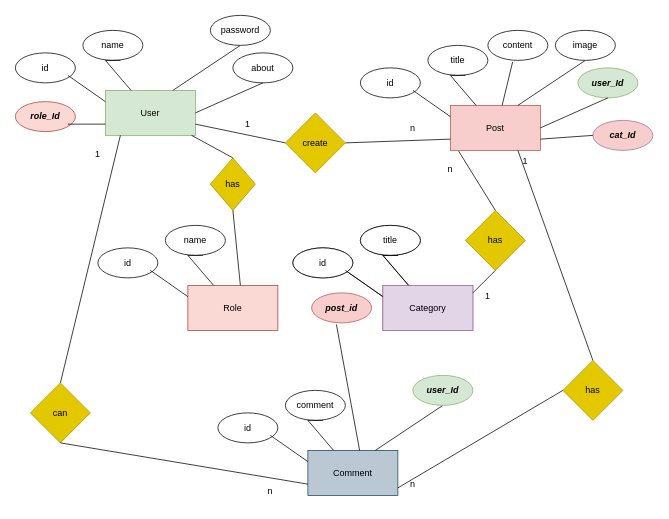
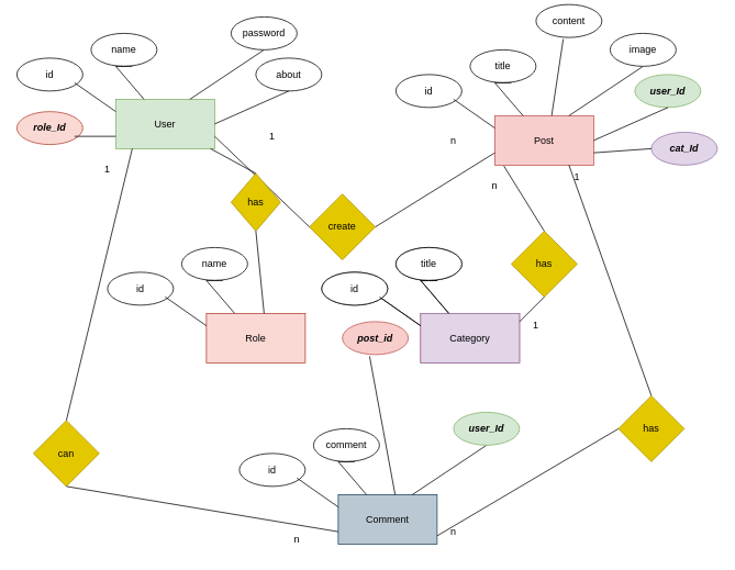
  <mxCell id="0" />
  <mxCell id="1" parent="0" />
  <mxCell id="2" value="User" style="rounded=0;whiteSpace=wrap;html=1;fillColor=#d5e8d4;strokeColor=#82b366;" vertex="1" parent="1"><mxGeometry x="140" y="120" width="120" height="60" as="geometry" /></mxCell>
  <mxCell id="3" value="id" style="ellipse;whiteSpace=wrap;html=1;" vertex="1" parent="1"><mxGeometry y="70" width="80" height="40" as="geometry" x="20" /></mxCell>
  <mxCell id="4" value="" style="endArrow=none;html=1;rounded=0;exitX=0;exitY=0.25;exitDx=0;exitDy=0;" edge="1" parent="1" source="2"><mxGeometry width="50" height="50" relative="1" as="geometry"><mxPoint x="380" y="180" as="sourcePoint" /><mxPoint x="90" y="100" as="targetPoint" /><Array as="points"><mxPoint x="90" y="100" /></Array></mxGeometry></mxCell>
  <mxCell id="5" value="name" style="ellipse;whiteSpace=wrap;html=1;" vertex="1" parent="1"><mxGeometry x="110" y="40" width="80" height="40" as="geometry" /></mxCell>
  <mxCell id="6" value="" style="endArrow=none;html=1;rounded=0;exitX=0.75;exitY=0;exitDx=0;exitDy=0;" edge="1" parent="1" source="2"><mxGeometry width="50" height="50" relative="1" as="geometry"><mxPoint x="370" y="95" as="sourcePoint" /><mxPoint x="320" y="60" as="targetPoint" /><Array as="points"><mxPoint x="320" y="60" /></Array></mxGeometry></mxCell>
  <mxCell id="7" value="password" style="ellipse;whiteSpace=wrap;html=1;" vertex="1" parent="1"><mxGeometry x="280" y="20" width="80" height="40" as="geometry" /></mxCell>
  <mxCell id="8" value="" style="endArrow=none;html=1;rounded=0;" edge="1" parent="1" source="2"><mxGeometry width="50" height="50" relative="1" as="geometry"><mxPoint x="190" y="115" as="sourcePoint" /><mxPoint x="160" y="80" as="targetPoint" /><Array as="points"><mxPoint x="140" y="80" /><mxPoint x="160" y="80" /></Array></mxGeometry></mxCell>
  <mxCell id="9" value="about" style="ellipse;whiteSpace=wrap;html=1;" vertex="1" parent="1"><mxGeometry x="310" y="70" width="80" height="40" as="geometry" /></mxCell>
  <mxCell id="10" value="" style="endArrow=none;html=1;rounded=0;exitX=1;exitY=0.5;exitDx=0;exitDy=0;" edge="1" parent="1" source="2"><mxGeometry width="50" height="50" relative="1" as="geometry"><mxPoint x="260" y="170" as="sourcePoint" /><mxPoint x="350" y="110" as="targetPoint" /><Array as="points"><mxPoint x="350" y="110" /></Array></mxGeometry></mxCell>
  <mxCell id="11" value="Post" style="rounded=0;whiteSpace=wrap;html=1;fillColor=#f8cecc;strokeColor=#b85450;" vertex="1" parent="1"><mxGeometry x="600" y="140" width="120" height="60" as="geometry" /></mxCell>
  <mxCell id="12" value="id" style="ellipse;whiteSpace=wrap;html=1;" vertex="1" parent="1"><mxGeometry x="480" y="90" width="80" height="40" as="geometry" /></mxCell>
  <mxCell id="13" value="" style="endArrow=none;html=1;rounded=0;exitX=0;exitY=0.25;exitDx=0;exitDy=0;" edge="1" parent="1" source="11"><mxGeometry width="50" height="50" relative="1" as="geometry"><mxPoint x="840" y="200" as="sourcePoint" /><mxPoint x="550" y="120" as="targetPoint" /><Array as="points"><mxPoint x="550" y="120" /></Array></mxGeometry></mxCell>
  <mxCell id="14" value="title" style="ellipse;whiteSpace=wrap;html=1;" vertex="1" parent="1"><mxGeometry x="570" y="60" width="80" height="40" as="geometry" /></mxCell>
  <mxCell id="15" value="" style="endArrow=none;html=1;rounded=0;exitX=0.75;exitY=0;exitDx=0;exitDy=0;" edge="1" parent="1" source="11"><mxGeometry width="50" height="50" relative="1" as="geometry"><mxPoint x="830" y="115" as="sourcePoint" /><mxPoint x="780" y="80" as="targetPoint" /><Array as="points"><mxPoint x="780" y="80" /></Array></mxGeometry></mxCell>
  <mxCell id="16" value="image" style="ellipse;whiteSpace=wrap;html=1;" vertex="1" parent="1"><mxGeometry x="740" y="40" width="80" height="40" as="geometry" /></mxCell>
  <mxCell id="17" value="" style="endArrow=none;html=1;rounded=0;" edge="1" parent="1" source="11"><mxGeometry width="50" height="50" relative="1" as="geometry"><mxPoint x="650" y="135" as="sourcePoint" /><mxPoint x="620" y="100" as="targetPoint" /><Array as="points"><mxPoint x="600" y="100" /><mxPoint x="620" y="100" /></Array></mxGeometry></mxCell>
- <mxCell id="18" value="content" style="ellipse;whiteSpace=wrap;html=1;" vertex="1" parent="1"><mxGeometry x="650" y="40" width="80" height="40" as="geometry" /></mxCell>
+ <mxCell id="18" value="content" style="ellipse;whiteSpace=wrap;html=1;" vertex="1" parent="1"><mxGeometry x="650" y="5" width="80" height="40" as="geometry" /></mxCell>
  <mxCell id="19" value="" style="endArrow=none;html=1;rounded=0;entryX=0.413;entryY=1.05;entryDx=0;entryDy=0;entryPerimeter=0;exitX=0.575;exitY=0;exitDx=0;exitDy=0;exitPerimeter=0;" edge="1" parent="1" source="11" target="18"><mxGeometry width="50" height="50" relative="1" as="geometry"><mxPoint x="840" y="200" as="sourcePoint" /><mxPoint x="890" y="150" as="targetPoint" /><Array as="points" /></mxGeometry></mxCell>
  <mxCell id="20" value="&lt;b&gt;&lt;i&gt;user_Id&lt;/i&gt;&lt;/b&gt;" style="ellipse;whiteSpace=wrap;html=1;fillColor=#d5e8d4;strokeColor=#82b366;" vertex="1" parent="1"><mxGeometry x="770" y="90" width="80" height="40" as="geometry" /></mxCell>
  <mxCell id="21" value="" style="endArrow=none;html=1;rounded=0;exitX=1;exitY=0.5;exitDx=0;exitDy=0;" edge="1" parent="1" source="11"><mxGeometry width="50" height="50" relative="1" as="geometry"><mxPoint x="720" y="190" as="sourcePoint" /><mxPoint x="810" y="130" as="targetPoint" /><Array as="points"><mxPoint x="810" y="130" /></Array></mxGeometry></mxCell>
- <mxCell id="22" value="&lt;b&gt;&lt;i&gt;cat_Id&lt;/i&gt;&lt;/b&gt;" style="ellipse;whiteSpace=wrap;html=1;fillColor=#f8cecc;strokeColor=#9673a6;" vertex="1" parent="1"><mxGeometry x="790" y="160" width="80" height="40" as="geometry" /></mxCell>
+ <mxCell id="22" value="&lt;b&gt;&lt;i&gt;cat_Id&lt;/i&gt;&lt;/b&gt;" style="ellipse;whiteSpace=wrap;html=1;fillColor=#e1d5e7;strokeColor=#9673a6;" vertex="1" parent="1"><mxGeometry x="790" y="160" width="80" height="40" as="geometry" /></mxCell>
  <mxCell id="23" value="" style="endArrow=none;html=1;rounded=0;exitX=1;exitY=0.75;exitDx=0;exitDy=0;entryX=0;entryY=0.5;entryDx=0;entryDy=0;" edge="1" parent="1" source="11" target="22"><mxGeometry width="50" height="50" relative="1" as="geometry"><mxPoint x="740" y="240" as="sourcePoint" /><mxPoint x="830" y="200" as="targetPoint" /><Array as="points"><mxPoint x="790" y="180" /></Array></mxGeometry></mxCell>
- <mxCell id="24" value="create" style="rhombus;whiteSpace=wrap;html=1;fillColor=#e3c800;fontColor=#000000;strokeColor=#B09500;" vertex="1" parent="1"><mxGeometry x="380" y="150" width="80" height="80" as="geometry" /></mxCell>
+ <mxCell id="24" value="create" style="rhombus;whiteSpace=wrap;html=1;fillColor=#e3c800;fontColor=#000000;strokeColor=#B09500;" vertex="1" parent="1"><mxGeometry x="375" y="235" width="80" height="80" as="geometry" /></mxCell>
  <mxCell id="25" value="" style="endArrow=none;html=1;rounded=0;exitX=1;exitY=0.75;exitDx=0;exitDy=0;entryX=0;entryY=0.5;entryDx=0;entryDy=0;" edge="1" parent="1" source="2" target="24"><mxGeometry width="50" height="50" relative="1" as="geometry"><mxPoint x="295" y="220" as="sourcePoint" /><mxPoint x="345" y="170" as="targetPoint" /></mxGeometry></mxCell>
  <mxCell id="26" value="" style="endArrow=none;html=1;rounded=0;exitX=1;exitY=0.5;exitDx=0;exitDy=0;entryX=0;entryY=0.5;entryDx=0;entryDy=0;" edge="1" parent="1" source="24"><mxGeometry width="50" height="50" relative="1" as="geometry"><mxPoint x="480" y="160" as="sourcePoint" /><mxPoint x="600" y="185" as="targetPoint" /></mxGeometry></mxCell>
  <mxCell id="27" value="1" style="text;html=1;align=center;verticalAlign=middle;whiteSpace=wrap;rounded=0;" vertex="1" parent="1"><mxGeometry x="300" y="150" width="60" height="30" as="geometry" /></mxCell>
  <mxCell id="28" value="n" style="text;html=1;align=center;verticalAlign=middle;whiteSpace=wrap;rounded=0;" vertex="1" parent="1"><mxGeometry x="520" y="155" width="60" height="30" as="geometry" /></mxCell>
  <mxCell id="29" value="Comment" style="rounded=0;whiteSpace=wrap;html=1;fillColor=#bac8d3;strokeColor=#23445d;" vertex="1" parent="1"><mxGeometry x="410" y="600" width="120" height="60" as="geometry" /></mxCell>
  <mxCell id="30" value="id" style="ellipse;whiteSpace=wrap;html=1;" vertex="1" parent="1"><mxGeometry x="290" y="550" width="80" height="40" as="geometry" /></mxCell>
  <mxCell id="31" value="" style="endArrow=none;html=1;rounded=0;exitX=0;exitY=0.25;exitDx=0;exitDy=0;" edge="1" parent="1" source="29"><mxGeometry width="50" height="50" relative="1" as="geometry"><mxPoint x="650" y="660" as="sourcePoint" /><mxPoint x="360" y="580" as="targetPoint" /><Array as="points"><mxPoint x="360" y="580" /></Array></mxGeometry></mxCell>
  <mxCell id="32" value="comment" style="ellipse;whiteSpace=wrap;html=1;" vertex="1" parent="1"><mxGeometry x="380" y="520" width="80" height="40" as="geometry" /></mxCell>
  <mxCell id="33" value="" style="endArrow=none;html=1;rounded=0;exitX=0.75;exitY=0;exitDx=0;exitDy=0;" edge="1" parent="1" source="29"><mxGeometry width="50" height="50" relative="1" as="geometry"><mxPoint x="640" y="575" as="sourcePoint" /><mxPoint x="590" y="540" as="targetPoint" /><Array as="points"><mxPoint x="590" y="540" /></Array></mxGeometry></mxCell>
  <mxCell id="34" value="&lt;b&gt;&lt;i&gt;user_Id&lt;/i&gt;&lt;/b&gt;" style="ellipse;whiteSpace=wrap;html=1;fillColor=#d5e8d4;strokeColor=#82b366;" vertex="1" parent="1"><mxGeometry x="550" y="500" width="80" height="40" as="geometry" /></mxCell>
  <mxCell id="35" value="" style="endArrow=none;html=1;rounded=0;" edge="1" parent="1" source="29"><mxGeometry width="50" height="50" relative="1" as="geometry"><mxPoint x="460" y="595" as="sourcePoint" /><mxPoint x="430" y="560" as="targetPoint" /><Array as="points"><mxPoint x="410" y="560" /><mxPoint x="430" y="560" /></Array></mxGeometry></mxCell>
  <mxCell id="36" value="&lt;b&gt;&lt;i&gt;post_id&lt;/i&gt;&lt;/b&gt;" style="ellipse;whiteSpace=wrap;html=1;fillColor=#f8cecc;strokeColor=#b85450;" vertex="1" parent="1"><mxGeometry x="415" y="390" width="80" height="40" as="geometry" /></mxCell>
  <mxCell id="37" value="" style="endArrow=none;html=1;rounded=0;entryX=0.413;entryY=1.05;entryDx=0;entryDy=0;entryPerimeter=0;exitX=0.575;exitY=0;exitDx=0;exitDy=0;exitPerimeter=0;" edge="1" parent="1" source="29" target="36"><mxGeometry width="50" height="50" relative="1" as="geometry"><mxPoint x="650" y="660" as="sourcePoint" /><mxPoint x="700" y="610" as="targetPoint" /><Array as="points" /></mxGeometry></mxCell>
  <mxCell id="38" value="has" style="rhombus;whiteSpace=wrap;html=1;fillColor=#e3c800;fontColor=#000000;strokeColor=#B09500;" vertex="1" parent="1"><mxGeometry x="750" y="480" width="80" height="80" as="geometry" /></mxCell>
  <mxCell id="39" value="can" style="rhombus;whiteSpace=wrap;html=1;fillColor=#e3c800;fontColor=#000000;strokeColor=#B09500;" vertex="1" parent="1"><mxGeometry x="40" y="510" width="80" height="80" as="geometry" /></mxCell>
  <mxCell id="40" value="" style="endArrow=none;html=1;rounded=0;entryX=0.167;entryY=1;entryDx=0;entryDy=0;entryPerimeter=0;" edge="1" parent="1" target="2"><mxGeometry width="50" height="50" relative="1" as="geometry"><mxPoint x="80" y="510" as="sourcePoint" /><mxPoint x="130" y="460" as="targetPoint" /><Array as="points" /></mxGeometry></mxCell>
  <mxCell id="41" value="" style="endArrow=none;html=1;rounded=0;exitX=0;exitY=0.75;exitDx=0;exitDy=0;" edge="1" parent="1" source="29"><mxGeometry width="50" height="50" relative="1" as="geometry"><mxPoint x="30" y="640" as="sourcePoint" /><mxPoint x="80" y="590" as="targetPoint" /></mxGeometry></mxCell>
  <mxCell id="42" value="1" style="text;html=1;align=center;verticalAlign=middle;whiteSpace=wrap;rounded=0;" vertex="1" parent="1"><mxGeometry x="100" y="190" width="60" height="30" as="geometry" /></mxCell>
  <mxCell id="43" value="n" style="text;html=1;align=center;verticalAlign=middle;whiteSpace=wrap;rounded=0;" vertex="1" parent="1"><mxGeometry x="330" y="640" width="60" height="30" as="geometry" /></mxCell>
  <mxCell id="44" value="" style="endArrow=none;html=1;rounded=0;entryX=0;entryY=0.5;entryDx=0;entryDy=0;" edge="1" parent="1" target="38"><mxGeometry width="50" height="50" relative="1" as="geometry"><mxPoint x="530" y="650" as="sourcePoint" /><mxPoint x="740" y="530" as="targetPoint" /><Array as="points" /></mxGeometry></mxCell>
  <mxCell id="45" value="" style="endArrow=none;html=1;rounded=0;exitX=0.5;exitY=0;exitDx=0;exitDy=0;" edge="1" parent="1" source="38"><mxGeometry width="50" height="50" relative="1" as="geometry"><mxPoint x="640" y="250" as="sourcePoint" /><mxPoint x="690" y="200" as="targetPoint" /></mxGeometry></mxCell>
  <mxCell id="46" value="1" style="text;html=1;align=center;verticalAlign=middle;whiteSpace=wrap;rounded=0;" vertex="1" parent="1"><mxGeometry x="670" y="200" width="60" height="30" as="geometry" /></mxCell>
  <mxCell id="47" value="n" style="text;html=1;align=center;verticalAlign=middle;whiteSpace=wrap;rounded=0;" vertex="1" parent="1"><mxGeometry x="520" y="630" width="60" height="30" as="geometry" /></mxCell>
  <mxCell id="48" value="Post" style="rounded=0;whiteSpace=wrap;html=1;fillColor=#f8cecc;strokeColor=#b85450;" vertex="1" parent="1"><mxGeometry x="510" y="380" width="120" height="60" as="geometry" /></mxCell>
  <mxCell id="49" value="id" style="ellipse;whiteSpace=wrap;html=1;" vertex="1" parent="1"><mxGeometry x="390" y="330" width="80" height="40" as="geometry" /></mxCell>
  <mxCell id="50" value="" style="endArrow=none;html=1;rounded=0;exitX=0;exitY=0.25;exitDx=0;exitDy=0;" edge="1" parent="1" source="48"><mxGeometry width="50" height="50" relative="1" as="geometry"><mxPoint x="750" y="440" as="sourcePoint" /><mxPoint x="460" y="360" as="targetPoint" /><Array as="points"><mxPoint x="460" y="360" /></Array></mxGeometry></mxCell>
  <mxCell id="51" value="title" style="ellipse;whiteSpace=wrap;html=1;" vertex="1" parent="1"><mxGeometry x="480" y="300" width="80" height="40" as="geometry" /></mxCell>
  <mxCell id="52" value="" style="endArrow=none;html=1;rounded=0;" edge="1" parent="1" source="48"><mxGeometry width="50" height="50" relative="1" as="geometry"><mxPoint x="560" y="375" as="sourcePoint" /><mxPoint x="530" y="340" as="targetPoint" /><Array as="points"><mxPoint x="510" y="340" /><mxPoint x="520" y="340" /><mxPoint x="530" y="340" /></Array></mxGeometry></mxCell>
  <mxCell id="53" value="Category" style="rounded=0;whiteSpace=wrap;html=1;fillColor=#e1d5e7;strokeColor=#9673a6;" vertex="1" parent="1"><mxGeometry x="510" y="380" width="120" height="60" as="geometry" /></mxCell>
  <mxCell id="54" value="id" style="ellipse;whiteSpace=wrap;html=1;" vertex="1" parent="1"><mxGeometry x="390" y="330" width="80" height="40" as="geometry" /></mxCell>
  <mxCell id="55" value="" style="endArrow=none;html=1;rounded=0;exitX=0;exitY=0.25;exitDx=0;exitDy=0;" edge="1" source="53" parent="1"><mxGeometry width="50" height="50" relative="1" as="geometry"><mxPoint x="750" y="440" as="sourcePoint" /><mxPoint x="460" y="360" as="targetPoint" /><Array as="points"><mxPoint x="460" y="360" /></Array></mxGeometry></mxCell>
  <mxCell id="56" value="title" style="ellipse;whiteSpace=wrap;html=1;" vertex="1" parent="1"><mxGeometry x="480" y="300" width="80" height="40" as="geometry" /></mxCell>
  <mxCell id="57" value="" style="endArrow=none;html=1;rounded=0;" edge="1" source="53" parent="1"><mxGeometry width="50" height="50" relative="1" as="geometry"><mxPoint x="560" y="375" as="sourcePoint" /><mxPoint x="530" y="340" as="targetPoint" /><Array as="points"><mxPoint x="510" y="340" /><mxPoint x="520" y="340" /><mxPoint x="530" y="340" /></Array></mxGeometry></mxCell>
  <mxCell id="58" value="has" style="rhombus;whiteSpace=wrap;html=1;fillColor=#e3c800;fontColor=#000000;strokeColor=#B09500;" vertex="1" parent="1"><mxGeometry x="620" y="280" width="80" height="80" as="geometry" /></mxCell>
  <mxCell id="59" value="" style="endArrow=none;html=1;rounded=0;exitX=0.5;exitY=0;exitDx=0;exitDy=0;entryX=0.092;entryY=1.017;entryDx=0;entryDy=0;entryPerimeter=0;" edge="1" parent="1" source="58" target="11"><mxGeometry width="50" height="50" relative="1" as="geometry"><mxPoint x="565" y="290" as="sourcePoint" /><mxPoint x="610" y="210" as="targetPoint" /></mxGeometry></mxCell>
  <mxCell id="60" value="" style="endArrow=none;html=1;rounded=0;" edge="1" parent="1"><mxGeometry width="50" height="50" relative="1" as="geometry"><mxPoint x="630" y="390" as="sourcePoint" /><mxPoint x="660" y="360" as="targetPoint" /></mxGeometry></mxCell>
  <mxCell id="61" value="1" style="text;html=1;align=center;verticalAlign=middle;whiteSpace=wrap;rounded=0;" vertex="1" parent="1"><mxGeometry x="620" y="380" width="60" height="30" as="geometry" /></mxCell>
  <mxCell id="62" value="n" style="text;html=1;align=center;verticalAlign=middle;whiteSpace=wrap;rounded=0;" vertex="1" parent="1"><mxGeometry x="570" y="210" width="60" height="30" as="geometry" /></mxCell>
  <mxCell id="63" value="Role" style="rounded=0;whiteSpace=wrap;html=1;fillColor=#fad9d5;strokeColor=#ae4132;" vertex="1" parent="1"><mxGeometry x="250" y="380" width="120" height="60" as="geometry" /></mxCell>
  <mxCell id="64" value="id" style="ellipse;whiteSpace=wrap;html=1;" vertex="1" parent="1"><mxGeometry x="130" y="330" width="80" height="40" as="geometry" /></mxCell>
  <mxCell id="65" value="" style="endArrow=none;html=1;rounded=0;exitX=0;exitY=0.25;exitDx=0;exitDy=0;" edge="1" parent="1" source="63"><mxGeometry width="50" height="50" relative="1" as="geometry"><mxPoint x="490" y="440" as="sourcePoint" /><mxPoint x="200" y="360" as="targetPoint" /><Array as="points"><mxPoint x="200" y="360" /></Array></mxGeometry></mxCell>
  <mxCell id="66" value="name" style="ellipse;whiteSpace=wrap;html=1;" vertex="1" parent="1"><mxGeometry x="220" y="300" width="80" height="40" as="geometry" /></mxCell>
  <mxCell id="67" value="" style="endArrow=none;html=1;rounded=0;" edge="1" parent="1" source="63"><mxGeometry width="50" height="50" relative="1" as="geometry"><mxPoint x="300" y="375" as="sourcePoint" /><mxPoint x="270" y="340" as="targetPoint" /><Array as="points"><mxPoint x="250" y="340" /><mxPoint x="260" y="340" /><mxPoint x="270" y="340" /></Array></mxGeometry></mxCell>
  <mxCell id="68" value="&lt;b&gt;&lt;i&gt;role_Id&lt;/i&gt;&lt;/b&gt;" style="ellipse;whiteSpace=wrap;html=1;fillColor=#fad9d5;strokeColor=#ae4132;" vertex="1" parent="1"><mxGeometry y="135" width="80" height="40" as="geometry" x="20" /></mxCell>
  <mxCell id="69" value="" style="endArrow=none;html=1;rounded=0;exitX=0;exitY=0.75;exitDx=0;exitDy=0;" edge="1" parent="1" source="2"><mxGeometry width="50" height="50" relative="1" as="geometry"><mxPoint x="140" y="200" as="sourcePoint" /><mxPoint x="90" y="165" as="targetPoint" /><Array as="points"><mxPoint x="90" y="165" /></Array></mxGeometry></mxCell>
  <mxCell id="70" value="has" style="rhombus;whiteSpace=wrap;html=1;fillColor=#e3c800;fontColor=#000000;strokeColor=#B09500;" vertex="1" parent="1"><mxGeometry x="280" y="210" width="60" height="70" as="geometry" /></mxCell>
  <mxCell id="71" value="" style="endArrow=none;html=1;rounded=0;exitX=0.5;exitY=0;exitDx=0;exitDy=0;" edge="1" parent="1" source="70" target="2"><mxGeometry width="50" height="50" relative="1" as="geometry"><mxPoint x="190" y="225" as="sourcePoint" /><mxPoint x="250" y="190" as="targetPoint" /></mxGeometry></mxCell>
  <mxCell id="72" value="" style="endArrow=none;html=1;rounded=0;entryX=0.5;entryY=1;entryDx=0;entryDy=0;" edge="1" parent="1" target="70"><mxGeometry width="50" height="50" relative="1" as="geometry"><mxPoint x="320" y="380" as="sourcePoint" /><mxPoint x="370" y="330" as="targetPoint" /></mxGeometry></mxCell>
